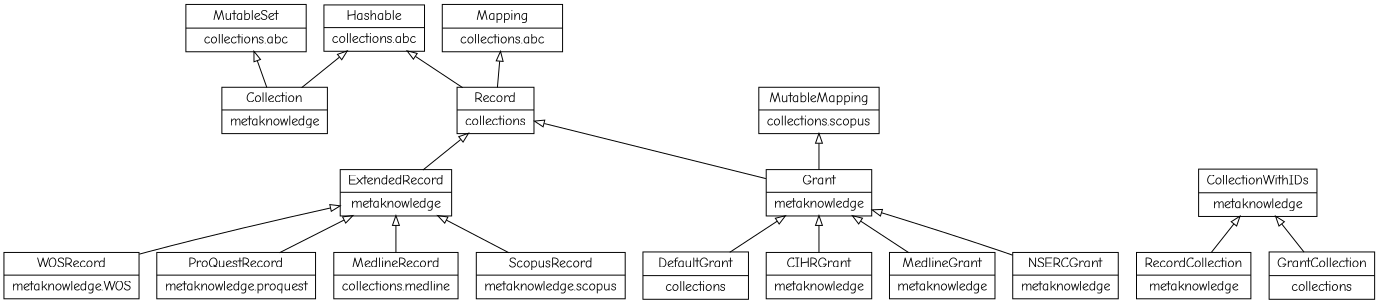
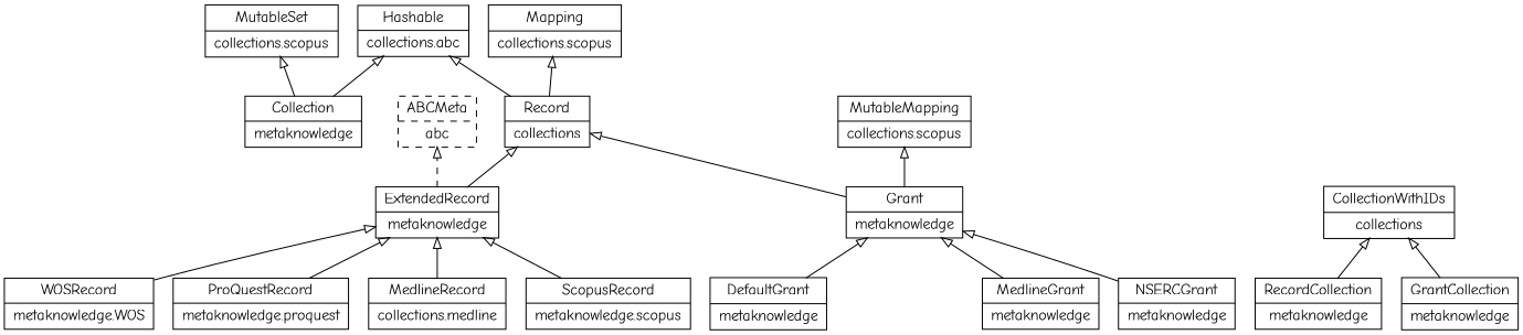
  digraph {
    fontname="Comic Neue"
    rankdir=BT
    node [fontname="Comic Neue" shape=record]
    edge [arrowhead=empty arrowsize=1 fontname="Comic Neue"]
-   n1 [label="{Mapping|collections.abc}"]
+   n1 [label="{Mapping|collections.scopus}"]
    n2 [label="{Hashable|collections.abc}"]
+   n3 [label="{ABCMeta|abc}" style=dashed]
    n4 [label="{MutableMapping|collections.scopus}"]
    n5 [label="{Record|collections}"]
    n6 [label="{ExtendedRecord|metaknowledge}"]
    n7 [label="{Grant|metaknowledge}"]
-   n8 [label="{DefaultGrant|collections}"]
-   n9 [label="{CIHRGrant|metaknowledge}"]
+   n8 [label="{DefaultGrant|metaknowledge}"]
    n10 [label="{MedlineGrant|metaknowledge}"]
    n11 [label="{NSERCGrant|metaknowledge}"]
    n12 [label="{WOSRecord|metaknowledge.WOS}"]
    n13 [label="{ProQuestRecord|metaknowledge.proquest}"]
    n14 [label="{MedlineRecord|collections.medline}"]
    n15 [label="{ScopusRecord|metaknowledge.scopus}"]
-   n16 [label="{MutableSet|collections.abc}"]
+   n16 [label="{MutableSet|collections.scopus}"]
    n17 [label="{Collection|metaknowledge}"]
-   n18 [label="{CollectionWithIDs|metaknowledge}"]
+   n18 [label="{CollectionWithIDs|collections}"]
    n19 [label="{RecordCollection|metaknowledge}"]
-   n20 [label="{GrantCollection|collections}"]
+   n20 [label="{GrantCollection|metaknowledge}"]
    n5 -> n1
    n5 -> n2
+   n6 -> n3 [style=dashed]
    n6 -> n5
    n7 -> n4
    n7 -> n5
    n8 -> n7
-   n9 -> n7
    n10 -> n7
    n11 -> n7
    n12 -> n6
    n13 -> n6
    n14 -> n6
    n15 -> n6
    n17 -> n2
    n17 -> n16
    n19 -> n18
    n20 -> n18
  }
